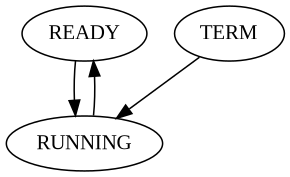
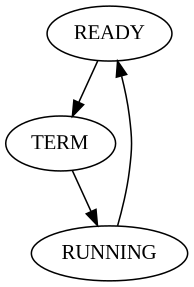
  digraph {
    fontname="Liberation Serif"
    node [fontname="Liberation Serif"]
    edge [fontname="Liberation Serif"]
    n1 [label=READY]
    n2 [label=RUNNING]
    n3 [label=TERM]
-   n1 -> n2
+   n1 -> n3
    n2 -> n1
    n3 -> n2
  }
